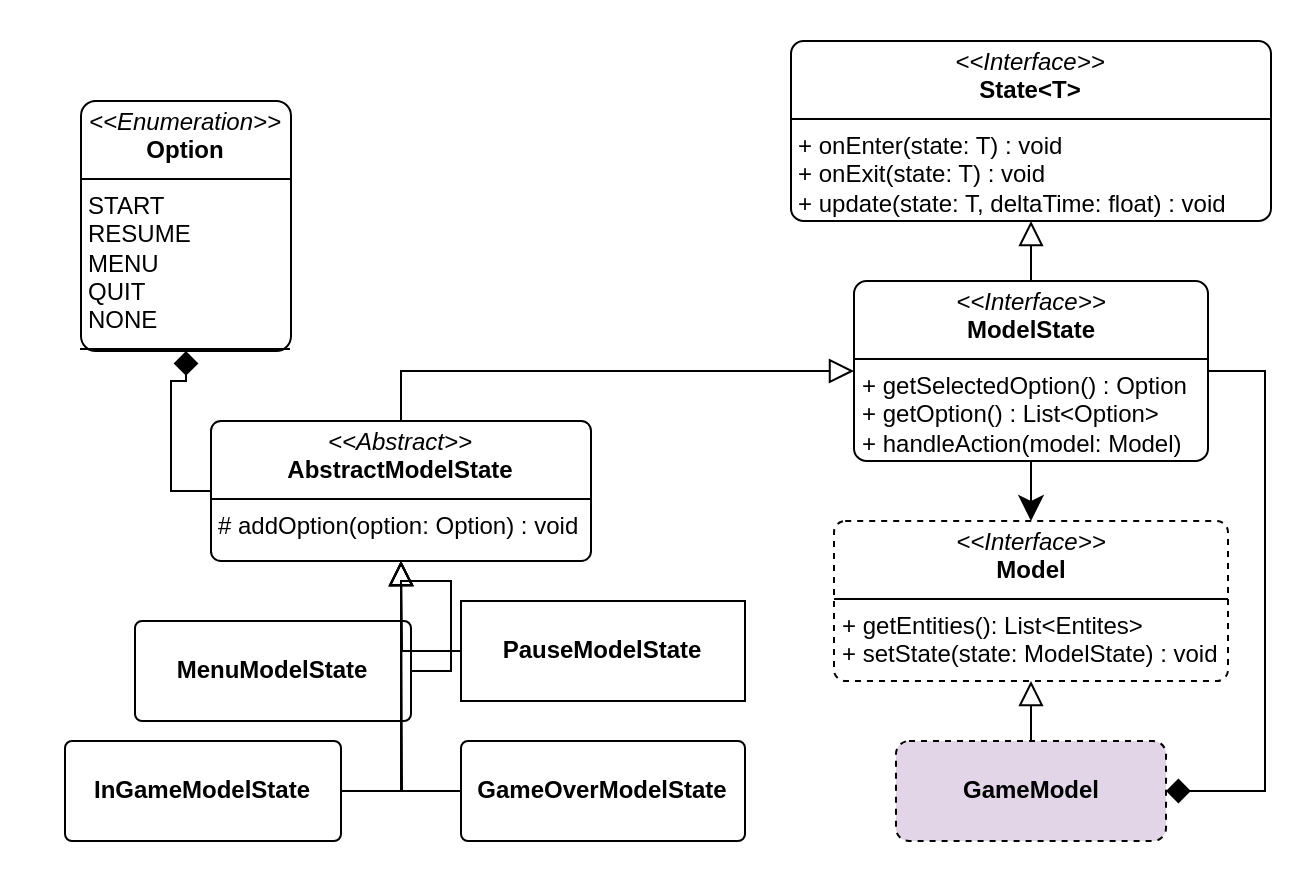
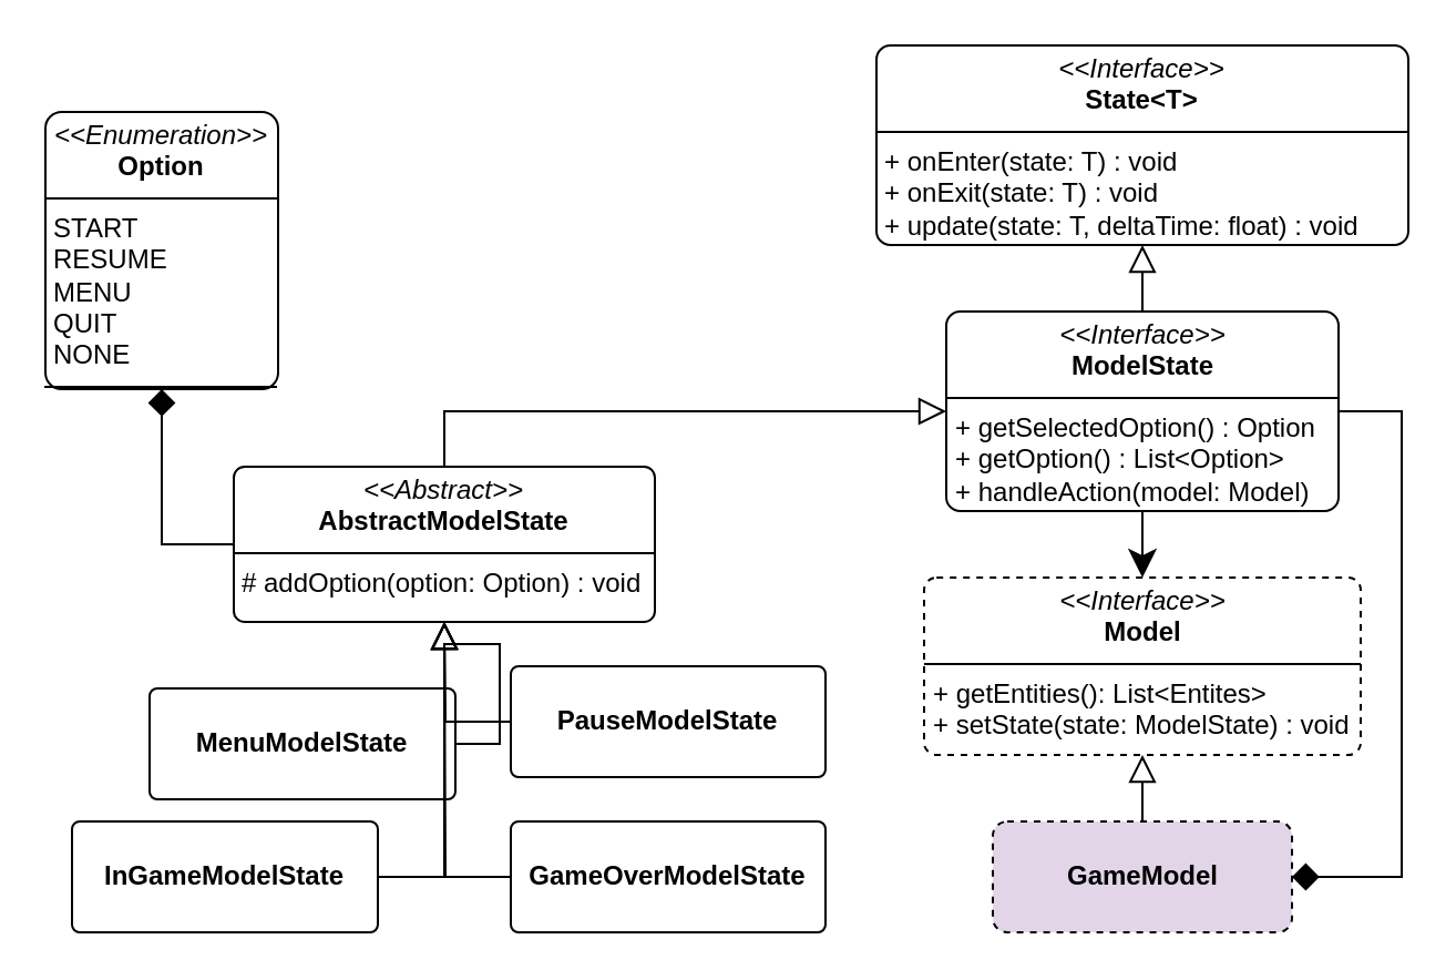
  <mxCell id="0" />
  <mxCell id="1" parent="0" />
  <mxCell id="2" value="&lt;p style=&quot;margin:0px;margin-top:4px;text-align:center;&quot;&gt;&lt;i&gt;&amp;lt;&amp;lt;Interface&amp;gt;&amp;gt;&lt;/i&gt;&lt;br&gt;&lt;b&gt;State&amp;lt;T&amp;gt;&lt;/b&gt;&lt;/p&gt;&lt;hr size=&quot;1&quot; style=&quot;border-style:solid;&quot;&gt;&lt;p style=&quot;margin:0px;margin-left:4px;&quot;&gt;+ onEnter(state: T) : void&lt;/p&gt;&lt;p style=&quot;margin:0px;margin-left:4px;&quot;&gt;+ onExit(state: T) : void&lt;/p&gt;&lt;p style=&quot;margin:0px;margin-left:4px;&quot;&gt;+ update(state: T, deltaTime: float) : void&lt;/p&gt;" style="verticalAlign=top;align=left;overflow=fill;html=1;whiteSpace=wrap;rounded=1;arcSize=7;" vertex="1" parent="1"><mxGeometry x="395" y="20" width="240" height="90" as="geometry" /></mxCell>
  <mxCell id="3" style="edgeStyle=orthogonalEdgeStyle;rounded=0;orthogonalLoop=1;jettySize=auto;html=1;exitX=0.5;exitY=0;exitDx=0;exitDy=0;entryX=0.5;entryY=1;entryDx=0;entryDy=0;endArrow=block;endFill=0;endSize=10;" edge="1" parent="1" source="6" target="2"><mxGeometry relative="1" as="geometry" /></mxCell>
  <mxCell id="4" style="edgeStyle=orthogonalEdgeStyle;rounded=0;orthogonalLoop=1;jettySize=auto;html=1;exitX=0.5;exitY=1;exitDx=0;exitDy=0;entryX=0.5;entryY=0;entryDx=0;entryDy=0;endSize=10;" edge="1" parent="1" source="6" target="7"><mxGeometry relative="1" as="geometry" /></mxCell>
  <mxCell id="5" style="edgeStyle=orthogonalEdgeStyle;rounded=0;orthogonalLoop=1;jettySize=auto;html=1;exitX=1;exitY=0.5;exitDx=0;exitDy=0;entryX=1;entryY=0.5;entryDx=0;entryDy=0;endSize=10;endArrow=diamond;endFill=1;" edge="1" parent="1" source="6" target="9"><mxGeometry relative="1" as="geometry"><Array as="points"><mxPoint x="632" y="185" /><mxPoint x="632" y="395" /></Array></mxGeometry></mxCell>
  <mxCell id="6" value="&lt;p style=&quot;margin:0px;margin-top:4px;text-align:center;&quot;&gt;&lt;i&gt;&amp;lt;&amp;lt;Interface&amp;gt;&amp;gt;&lt;/i&gt;&lt;br&gt;&lt;b&gt;ModelState&lt;/b&gt;&lt;/p&gt;&lt;hr size=&quot;1&quot; style=&quot;border-style:solid;&quot;&gt;&lt;p style=&quot;margin:0px;margin-left:4px;&quot;&gt;+ getSelectedOption() : Option&lt;/p&gt;&lt;p style=&quot;margin:0px;margin-left:4px;&quot;&gt;+ getOption() : List&amp;lt;Option&amp;gt;&lt;/p&gt;&lt;p style=&quot;margin:0px;margin-left:4px;&quot;&gt;+ handleAction(model: Model)&lt;/p&gt;" style="verticalAlign=top;align=left;overflow=fill;html=1;whiteSpace=wrap;rounded=1;arcSize=7;" vertex="1" parent="1"><mxGeometry x="426.5" y="140" width="177" height="90" as="geometry" /></mxCell>
  <mxCell id="7" value="&lt;p style=&quot;margin:0px;margin-top:4px;text-align:center;&quot;&gt;&lt;i&gt;&amp;lt;&amp;lt;Interface&amp;gt;&amp;gt;&lt;/i&gt;&lt;br&gt;&lt;b&gt;Model&lt;/b&gt;&lt;/p&gt;&lt;hr size=&quot;1&quot; style=&quot;border-style:solid;&quot;&gt;&lt;p style=&quot;margin:0px;margin-left:4px;&quot;&gt;+ getEntities(): List&amp;lt;Entites&amp;gt;&lt;br&gt;&lt;/p&gt;&lt;p style=&quot;margin:0px;margin-left:4px;&quot;&gt;+ setState(state: ModelState) : void&lt;/p&gt;" style="verticalAlign=top;align=left;overflow=fill;html=1;whiteSpace=wrap;rounded=1;arcSize=7;dashed=1;" vertex="1" parent="1"><mxGeometry x="416.5" y="260" width="197" height="80" as="geometry" /></mxCell>
  <mxCell id="8" style="edgeStyle=orthogonalEdgeStyle;rounded=0;orthogonalLoop=1;jettySize=auto;html=1;exitX=0.5;exitY=0;exitDx=0;exitDy=0;entryX=0.5;entryY=1;entryDx=0;entryDy=0;endArrow=block;endFill=0;endSize=10;" edge="1" parent="1" source="9" target="7"><mxGeometry relative="1" as="geometry" /></mxCell>
  <mxCell id="9" value="&lt;p style=&quot;margin:0px;margin-top:4px;text-align:center;&quot;&gt;&lt;br&gt;&lt;b&gt;GameModel&lt;/b&gt;&lt;/p&gt;&lt;p style=&quot;margin:0px;margin-top:4px;text-align:center;&quot;&gt;&lt;b&gt;&lt;br&gt;&lt;/b&gt;&lt;/p&gt;" style="verticalAlign=top;align=left;overflow=fill;html=1;whiteSpace=wrap;rounded=1;arcSize=13;dashed=1;fillColor=#e1d5e7;" vertex="1" parent="1"><mxGeometry x="447.5" y="370" width="135" height="50" as="geometry" /></mxCell>
  <mxCell id="10" style="edgeStyle=orthogonalEdgeStyle;rounded=0;orthogonalLoop=1;jettySize=auto;html=1;exitX=0.5;exitY=0;exitDx=0;exitDy=0;entryX=0;entryY=0.5;entryDx=0;entryDy=0;endSize=10;endArrow=block;endFill=0;" edge="1" parent="1" source="12" target="6"><mxGeometry relative="1" as="geometry" /></mxCell>
  <mxCell id="11" style="edgeStyle=orthogonalEdgeStyle;rounded=0;orthogonalLoop=1;jettySize=auto;html=1;exitX=0;exitY=0.5;exitDx=0;exitDy=0;entryX=0.5;entryY=1;entryDx=0;entryDy=0;endArrow=diamond;endFill=1;endSize=10;" edge="1" parent="1" source="12" target="21"><mxGeometry relative="1" as="geometry" /></mxCell>
  <mxCell id="12" value="&lt;p style=&quot;margin:0px;margin-top:4px;text-align:center;&quot;&gt;&lt;i&gt;&amp;lt;&amp;lt;Abstract&amp;gt;&amp;gt;&lt;/i&gt;&lt;br&gt;&lt;b&gt;AbstractModelState&lt;/b&gt;&lt;/p&gt;&lt;hr size=&quot;1&quot; style=&quot;border-style:solid;&quot;&gt;&lt;p style=&quot;margin:0px;margin-left:4px;&quot;&gt;# addOption(option: Option) : void&lt;/p&gt;" style="verticalAlign=top;align=left;overflow=fill;html=1;whiteSpace=wrap;rounded=1;arcSize=7;" vertex="1" parent="1"><mxGeometry x="105" y="210" width="190" height="70" as="geometry" /></mxCell>
  <mxCell id="13" style="edgeStyle=orthogonalEdgeStyle;rounded=0;orthogonalLoop=1;jettySize=auto;html=1;exitX=1;exitY=0.5;exitDx=0;exitDy=0;entryX=0.5;entryY=1;entryDx=0;entryDy=0;endSize=10;endArrow=block;endFill=0;" edge="1" parent="1" source="14" target="12"><mxGeometry relative="1" as="geometry" /></mxCell>
  <mxCell id="14" value="&lt;p style=&quot;margin:0px;margin-top:4px;text-align:center;&quot;&gt;&lt;br&gt;&lt;b&gt;MenuModelState&lt;/b&gt;&lt;/p&gt;" style="verticalAlign=top;align=left;overflow=fill;html=1;whiteSpace=wrap;rounded=1;arcSize=7;" vertex="1" parent="1"><mxGeometry x="67" y="310" width="138" height="50" as="geometry" /></mxCell>
  <mxCell id="15" style="edgeStyle=orthogonalEdgeStyle;rounded=0;orthogonalLoop=1;jettySize=auto;html=1;exitX=1;exitY=0.5;exitDx=0;exitDy=0;entryX=0.5;entryY=1;entryDx=0;entryDy=0;endSize=10;endArrow=block;endFill=0;" edge="1" parent="1" source="16" target="12"><mxGeometry relative="1" as="geometry" /></mxCell>
  <mxCell id="16" value="&lt;p style=&quot;margin:0px;margin-top:4px;text-align:center;&quot;&gt;&lt;br&gt;&lt;b&gt;InGameModelState&lt;/b&gt;&lt;/p&gt;" style="verticalAlign=top;align=left;overflow=fill;html=1;whiteSpace=wrap;rounded=1;arcSize=7;" vertex="1" parent="1"><mxGeometry x="32" y="370" width="138" height="50" as="geometry" /></mxCell>
  <mxCell id="17" style="edgeStyle=orthogonalEdgeStyle;rounded=0;orthogonalLoop=1;jettySize=auto;html=1;exitX=0;exitY=0.5;exitDx=0;exitDy=0;endSize=10;endArrow=block;endFill=0;" edge="1" parent="1" source="18"><mxGeometry relative="1" as="geometry"><mxPoint x="200" y="280" as="targetPoint" /></mxGeometry></mxCell>
- <mxCell id="18" value="&lt;p style=&quot;margin:0px;margin-top:4px;text-align:center;&quot;&gt;&lt;br&gt;&lt;b&gt;PauseModelState&lt;/b&gt;&lt;/p&gt;" style="verticalAlign=top;align=left;overflow=fill;html=1;whiteSpace=wrap;arcSize=7;rounded=0;" vertex="1" parent="1"><mxGeometry x="230" y="300" width="142" height="50" as="geometry" /></mxCell>
+ <mxCell id="18" value="&lt;p style=&quot;margin:0px;margin-top:4px;text-align:center;&quot;&gt;&lt;br&gt;&lt;b&gt;PauseModelState&lt;/b&gt;&lt;/p&gt;" style="verticalAlign=top;align=left;overflow=fill;html=1;whiteSpace=wrap;rounded=1;arcSize=7;" vertex="1" parent="1"><mxGeometry x="230" y="300" width="142" height="50" as="geometry" /></mxCell>
  <mxCell id="19" style="edgeStyle=orthogonalEdgeStyle;rounded=0;orthogonalLoop=1;jettySize=auto;html=1;exitX=0;exitY=0.5;exitDx=0;exitDy=0;endSize=10;endArrow=block;endFill=0;" edge="1" parent="1" source="20"><mxGeometry relative="1" as="geometry"><mxPoint x="200" y="280" as="targetPoint" /></mxGeometry></mxCell>
  <mxCell id="20" value="&lt;p style=&quot;margin:0px;margin-top:4px;text-align:center;&quot;&gt;&lt;br&gt;&lt;b&gt;GameOverModelState&lt;/b&gt;&lt;/p&gt;" style="verticalAlign=top;align=left;overflow=fill;html=1;whiteSpace=wrap;rounded=1;arcSize=7;" vertex="1" parent="1"><mxGeometry x="230" y="370" width="142" height="50" as="geometry" /></mxCell>
- <mxCell id="21" value="&lt;p style=&quot;margin:0px;margin-top:4px;text-align:center;&quot;&gt;&lt;i&gt;&amp;lt;&amp;lt;Enumeration&amp;gt;&amp;gt;&lt;/i&gt;&lt;br&gt;&lt;b&gt;Option&lt;/b&gt;&lt;/p&gt;&lt;hr size=&quot;1&quot; style=&quot;border-style:solid;&quot;&gt;&lt;p style=&quot;margin:0px;margin-left:4px;&quot;&gt;START&lt;/p&gt;&lt;p style=&quot;margin:0px;margin-left:4px;&quot;&gt;RESUME&lt;/p&gt;&lt;p style=&quot;margin:0px;margin-left:4px;&quot;&gt;MENU&lt;/p&gt;&lt;p style=&quot;margin:0px;margin-left:4px;&quot;&gt;QUIT&lt;/p&gt;&lt;p style=&quot;margin:0px;margin-left:4px;&quot;&gt;NONE&lt;/p&gt;&lt;hr size=&quot;1&quot; style=&quot;border-style:solid;&quot;&gt;&lt;p style=&quot;margin:0px;margin-left:4px;&quot;&gt;&lt;br&gt;&lt;/p&gt;" style="verticalAlign=top;align=left;overflow=fill;html=1;whiteSpace=wrap;rounded=1;arcSize=7;" vertex="1" parent="1"><mxGeometry x="40" y="50" width="105" height="125" as="geometry" /></mxCell>
+ <mxCell id="21" value="&lt;p style=&quot;margin:0px;margin-top:4px;text-align:center;&quot;&gt;&lt;i&gt;&amp;lt;&amp;lt;Enumeration&amp;gt;&amp;gt;&lt;/i&gt;&lt;br&gt;&lt;b&gt;Option&lt;/b&gt;&lt;/p&gt;&lt;hr size=&quot;1&quot; style=&quot;border-style:solid;&quot;&gt;&lt;p style=&quot;margin:0px;margin-left:4px;&quot;&gt;START&lt;/p&gt;&lt;p style=&quot;margin:0px;margin-left:4px;&quot;&gt;RESUME&lt;/p&gt;&lt;p style=&quot;margin:0px;margin-left:4px;&quot;&gt;MENU&lt;/p&gt;&lt;p style=&quot;margin:0px;margin-left:4px;&quot;&gt;QUIT&lt;/p&gt;&lt;p style=&quot;margin:0px;margin-left:4px;&quot;&gt;NONE&lt;/p&gt;&lt;hr size=&quot;1&quot; style=&quot;border-style:solid;&quot;&gt;&lt;p style=&quot;margin:0px;margin-left:4px;&quot;&gt;&lt;br&gt;&lt;/p&gt;" style="verticalAlign=top;align=left;overflow=fill;html=1;whiteSpace=wrap;rounded=1;arcSize=7;" vertex="1" parent="1"><mxGeometry x="20" y="50" width="105" height="125" as="geometry" /></mxCell>
